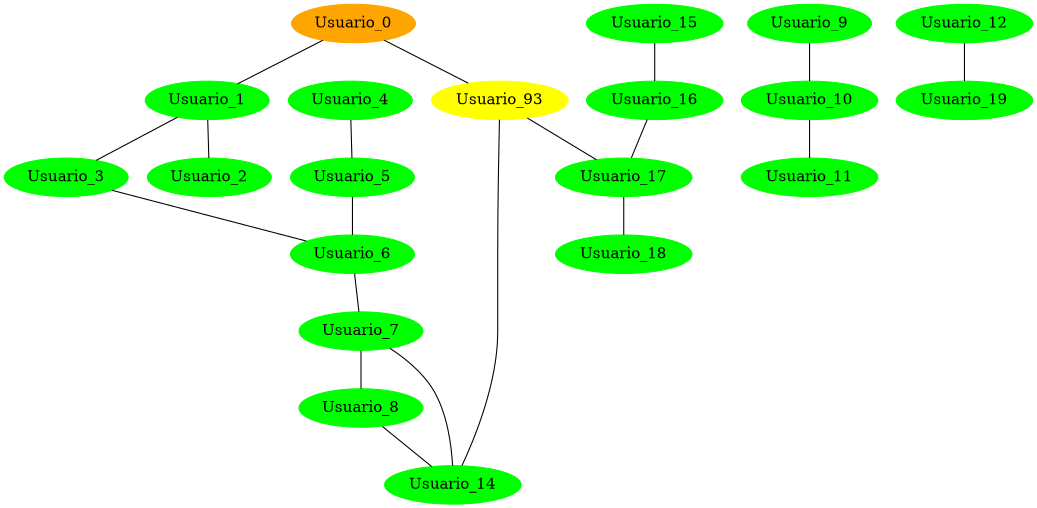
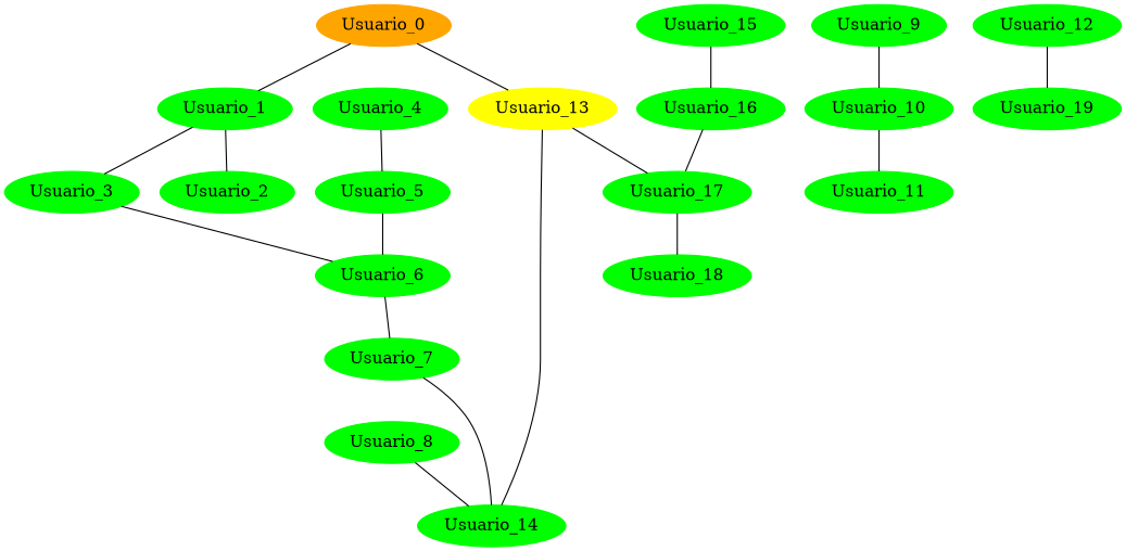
  graph {
    node [color=green style=filled]
    n1 [color=orange label=Usuario_0]
    n2 [label=Usuario_1]
-   n3 [color=yellow label=Usuario_93]
+   n3 [color=yellow label=Usuario_13]
    n4 [label=Usuario_2]
    n5 [label=Usuario_3]
    n6 [label=Usuario_14]
    n7 [label=Usuario_17]
    n8 [label=Usuario_6]
    n9 [label=Usuario_7]
    n10 [label=Usuario_4]
    n11 [label=Usuario_5]
    n12 [label=Usuario_8]
    n13 [label=Usuario_9]
    n14 [label=Usuario_10]
    n15 [label=Usuario_11]
    n16 [label=Usuario_12]
    n17 [label=Usuario_19]
    n18 [label=Usuario_15]
    n19 [label=Usuario_16]
    n20 [label=Usuario_18]
    n1 -- n2
    n1 -- n3
    n2 -- n4
    n2 -- n5
    n3 -- n6
    n3 -- n7
    n5 -- n8
    n7 -- n20
    n8 -- n9
    n9 -- n6
-   n9 -- n12
    n10 -- n11
    n11 -- n8
    n12 -- n6
    n13 -- n14
    n14 -- n15
    n16 -- n17
    n18 -- n19
    n19 -- n7
  }
